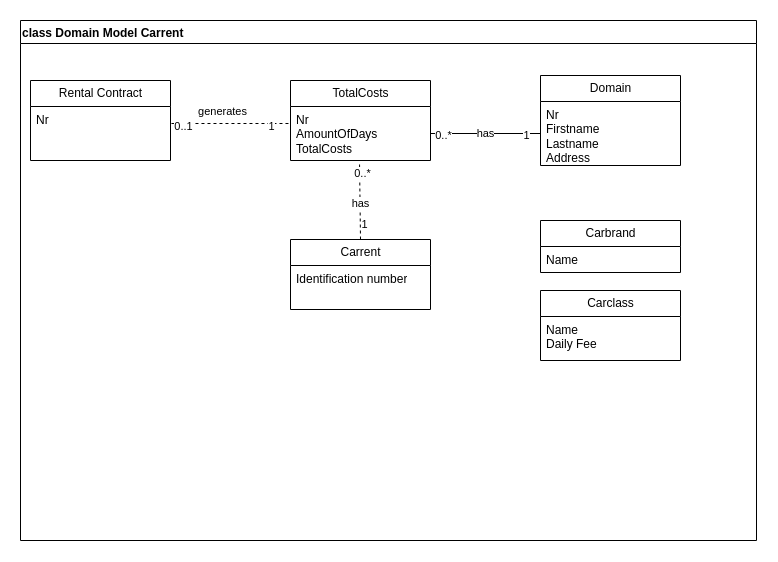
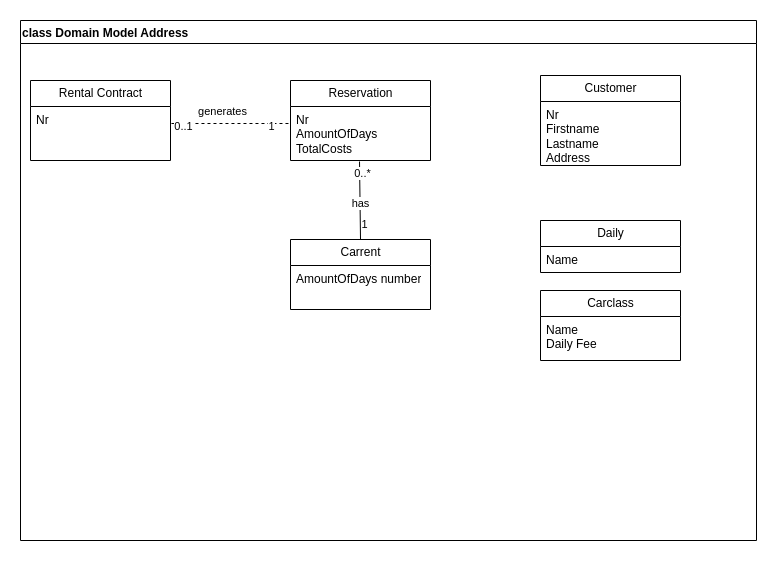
  <mxCell id="0" />
  <mxCell id="1" parent="0" />
- <mxCell id="2" value="class Domain Model Carrent" style="swimlane;align=left;" vertex="1" parent="1"><mxGeometry x="20" y="20" width="736" height="520" as="geometry"><mxRectangle x="160" y="130" width="200" height="30" as="alternateBounds" /></mxGeometry></mxCell>
+ <mxCell id="2" value="class Domain Model Address" style="swimlane;align=left;" vertex="1" parent="1"><mxGeometry x="20" y="20" width="736" height="520" as="geometry"><mxRectangle x="160" y="130" width="200" height="30" as="alternateBounds" /></mxGeometry></mxCell>
  <mxCell id="3" value="Carclass" style="swimlane;fontStyle=0;childLayout=stackLayout;horizontal=1;startSize=26;fillColor=none;horizontalStack=0;resizeParent=1;resizeParentMax=0;resizeLast=0;collapsible=1;marginBottom=0;html=1;" vertex="1" parent="2"><mxGeometry x="520" y="270" width="140" height="70" as="geometry" /></mxCell>
  <mxCell id="4" value="Name&lt;br&gt;Daily Fee" style="text;strokeColor=none;fillColor=none;align=left;verticalAlign=top;spacingLeft=4;spacingRight=4;overflow=hidden;rotatable=0;points=[[0,0.5],[1,0.5]];portConstraint=eastwest;whiteSpace=wrap;html=1;" vertex="1" parent="3"><mxGeometry y="26" width="140" height="44" as="geometry" /></mxCell>
- <mxCell id="5" value="Domain" style="swimlane;fontStyle=0;childLayout=stackLayout;horizontal=1;startSize=26;fillColor=none;horizontalStack=0;resizeParent=1;resizeParentMax=0;resizeLast=0;collapsible=1;marginBottom=0;html=1;" vertex="1" parent="2"><mxGeometry x="520" y="55" width="140" height="90" as="geometry" /></mxCell>
+ <mxCell id="5" value="Customer" style="swimlane;fontStyle=0;childLayout=stackLayout;horizontal=1;startSize=26;fillColor=none;horizontalStack=0;resizeParent=1;resizeParentMax=0;resizeLast=0;collapsible=1;marginBottom=0;html=1;" vertex="1" parent="2"><mxGeometry x="520" y="55" width="140" height="90" as="geometry" /></mxCell>
  <mxCell id="6" value="Nr&lt;br&gt;Firstname&lt;br&gt;Lastname&lt;br&gt;Address" style="text;strokeColor=none;fillColor=none;align=left;verticalAlign=top;spacingLeft=4;spacingRight=4;overflow=hidden;rotatable=0;points=[[0,0.5],[1,0.5]];portConstraint=eastwest;whiteSpace=wrap;html=1;" vertex="1" parent="5"><mxGeometry y="26" width="140" height="64" as="geometry" /></mxCell>
- <mxCell id="7" value="TotalCosts" style="swimlane;fontStyle=0;childLayout=stackLayout;horizontal=1;startSize=26;fillColor=none;horizontalStack=0;resizeParent=1;resizeParentMax=0;resizeLast=0;collapsible=1;marginBottom=0;html=1;" vertex="1" parent="2"><mxGeometry x="270" y="60" width="140" height="80" as="geometry" /></mxCell>
+ <mxCell id="7" value="Reservation" style="swimlane;fontStyle=0;childLayout=stackLayout;horizontal=1;startSize=26;fillColor=none;horizontalStack=0;resizeParent=1;resizeParentMax=0;resizeLast=0;collapsible=1;marginBottom=0;html=1;" vertex="1" parent="2"><mxGeometry x="270" y="60" width="140" height="80" as="geometry" /></mxCell>
  <mxCell id="8" value="Nr&lt;br&gt;AmountOfDays&lt;br&gt;TotalCosts" style="text;strokeColor=none;fillColor=none;align=left;verticalAlign=top;spacingLeft=4;spacingRight=4;overflow=hidden;rotatable=0;points=[[0,0.5],[1,0.5]];portConstraint=eastwest;whiteSpace=wrap;html=1;" vertex="1" parent="7"><mxGeometry y="26" width="140" height="54" as="geometry" /></mxCell>
- <mxCell id="9" value="Carbrand" style="swimlane;fontStyle=0;childLayout=stackLayout;horizontal=1;startSize=26;fillColor=none;horizontalStack=0;resizeParent=1;resizeParentMax=0;resizeLast=0;collapsible=1;marginBottom=0;html=1;" vertex="1" parent="2"><mxGeometry x="520" y="200" width="140" height="52" as="geometry" /></mxCell>
+ <mxCell id="9" value="Daily" style="swimlane;fontStyle=0;childLayout=stackLayout;horizontal=1;startSize=26;fillColor=none;horizontalStack=0;resizeParent=1;resizeParentMax=0;resizeLast=0;collapsible=1;marginBottom=0;html=1;" vertex="1" parent="2"><mxGeometry x="520" y="200" width="140" height="52" as="geometry" /></mxCell>
  <mxCell id="10" value="Name" style="text;strokeColor=none;fillColor=none;align=left;verticalAlign=top;spacingLeft=4;spacingRight=4;overflow=hidden;rotatable=0;points=[[0,0.5],[1,0.5]];portConstraint=eastwest;whiteSpace=wrap;html=1;" vertex="1" parent="9"><mxGeometry y="26" width="140" height="26" as="geometry" /></mxCell>
  <mxCell id="11" value="Carrent" style="swimlane;fontStyle=0;childLayout=stackLayout;horizontal=1;startSize=26;fillColor=none;horizontalStack=0;resizeParent=1;resizeParentMax=0;resizeLast=0;collapsible=1;marginBottom=0;html=1;" vertex="1" parent="2"><mxGeometry x="270" y="219" width="140" height="70" as="geometry" /></mxCell>
- <mxCell id="12" value="Identification number" style="text;strokeColor=none;fillColor=none;align=left;verticalAlign=top;spacingLeft=4;spacingRight=4;overflow=hidden;rotatable=0;points=[[0,0.5],[1,0.5]];portConstraint=eastwest;whiteSpace=wrap;html=1;" vertex="1" parent="11"><mxGeometry y="26" width="140" height="44" as="geometry" /></mxCell>
+ <mxCell id="12" value="AmountOfDays number" style="text;strokeColor=none;fillColor=none;align=left;verticalAlign=top;spacingLeft=4;spacingRight=4;overflow=hidden;rotatable=0;points=[[0,0.5],[1,0.5]];portConstraint=eastwest;whiteSpace=wrap;html=1;" vertex="1" parent="11"><mxGeometry y="26" width="140" height="44" as="geometry" /></mxCell>
  <mxCell id="13" value="Rental Contract" style="swimlane;fontStyle=0;childLayout=stackLayout;horizontal=1;startSize=26;fillColor=none;horizontalStack=0;resizeParent=1;resizeParentMax=0;resizeLast=0;collapsible=1;marginBottom=0;html=1;" vertex="1" parent="2"><mxGeometry x="10" y="60" width="140" height="80" as="geometry" /></mxCell>
  <mxCell id="14" value="Nr" style="text;strokeColor=none;fillColor=none;align=left;verticalAlign=top;spacingLeft=4;spacingRight=4;overflow=hidden;rotatable=0;points=[[0,0.5],[1,0.5]];portConstraint=eastwest;whiteSpace=wrap;html=1;" vertex="1" parent="13"><mxGeometry y="26" width="140" height="54" as="geometry" /></mxCell>
- <mxCell id="15" value="has" style="endArrow=none;html=1;rounded=0;entryX=0;entryY=0.5;entryDx=0;entryDy=0;exitX=1;exitY=0.5;exitDx=0;exitDy=0;" edge="1" parent="2" source="8" target="6"><mxGeometry width="50" height="50" relative="1" as="geometry"><mxPoint x="300" y="380" as="sourcePoint" /><mxPoint x="350" y="330" as="targetPoint" /></mxGeometry></mxCell>
- <mxCell id="16" value="0..*" style="edgeLabel;html=1;align=center;verticalAlign=middle;resizable=0;points=[];" vertex="1" connectable="0" parent="15"><mxGeometry x="-0.782" y="-1" relative="1" as="geometry"><mxPoint as="offset" /></mxGeometry></mxCell>
- <mxCell id="17" value="1" style="edgeLabel;html=1;align=center;verticalAlign=middle;resizable=0;points=[];" vertex="1" connectable="0" parent="15"><mxGeometry x="0.727" y="-1" relative="1" as="geometry"><mxPoint as="offset" /></mxGeometry></mxCell>
- <mxCell id="18" value="" style="endArrow=none;html=1;rounded=0;entryX=0.493;entryY=1.019;entryDx=0;entryDy=0;entryPerimeter=0;exitX=0.5;exitY=0;exitDx=0;exitDy=0;dashed=1;" edge="1" parent="2" source="11" target="8"><mxGeometry width="50" height="50" relative="1" as="geometry"><mxPoint x="300" y="380" as="sourcePoint" /><mxPoint x="350" y="330" as="targetPoint" /></mxGeometry></mxCell>
+ <mxCell id="18" value="" style="endArrow=none;html=1;rounded=0;entryX=0.493;entryY=1.019;entryDx=0;entryDy=0;entryPerimeter=0;exitX=0.5;exitY=0;exitDx=0;exitDy=0;" edge="1" parent="2" source="11" target="8"><mxGeometry width="50" height="50" relative="1" as="geometry"><mxPoint x="300" y="380" as="sourcePoint" /><mxPoint x="350" y="330" as="targetPoint" /></mxGeometry></mxCell>
  <mxCell id="19" value="0..*" style="edgeLabel;html=1;align=center;verticalAlign=middle;resizable=0;points=[];" vertex="1" connectable="0" parent="18"><mxGeometry x="0.692" y="-2" relative="1" as="geometry"><mxPoint as="offset" /></mxGeometry></mxCell>
  <mxCell id="20" value="1" style="edgeLabel;html=1;align=center;verticalAlign=middle;resizable=0;points=[];" vertex="1" connectable="0" parent="18"><mxGeometry x="-0.617" y="-4" relative="1" as="geometry"><mxPoint as="offset" /></mxGeometry></mxCell>
  <mxCell id="21" value="has" style="edgeLabel;html=1;align=center;verticalAlign=middle;resizable=0;points=[];" vertex="1" connectable="0" parent="18"><mxGeometry x="-0.048" y="10" relative="1" as="geometry"><mxPoint x="10" as="offset" /></mxGeometry></mxCell>
  <mxCell id="22" value="" style="endArrow=none;html=1;rounded=0;entryX=-0.007;entryY=0.315;entryDx=0;entryDy=0;exitX=1.007;exitY=0.315;exitDx=0;exitDy=0;exitPerimeter=0;entryPerimeter=0;dashed=1;" edge="1" parent="2" source="14" target="8"><mxGeometry width="50" height="50" relative="1" as="geometry"><mxPoint x="160" y="190" as="sourcePoint" /><mxPoint x="350" y="330" as="targetPoint" /><Array as="points" /></mxGeometry></mxCell>
  <mxCell id="23" value="0..1" style="edgeLabel;html=1;align=center;verticalAlign=middle;resizable=0;points=[];" vertex="1" connectable="0" parent="22"><mxGeometry x="-0.796" y="-2" relative="1" as="geometry"><mxPoint as="offset" /></mxGeometry></mxCell>
  <mxCell id="24" value="1" style="edgeLabel;html=1;align=center;verticalAlign=middle;resizable=0;points=[];" vertex="1" connectable="0" parent="22"><mxGeometry x="0.694" y="-2" relative="1" as="geometry"><mxPoint as="offset" /></mxGeometry></mxCell>
  <mxCell id="25" value="generates" style="edgeLabel;html=1;align=center;verticalAlign=middle;resizable=0;points=[];" vertex="1" connectable="0" parent="22"><mxGeometry x="-0.143" relative="1" as="geometry"><mxPoint y="-13" as="offset" /></mxGeometry></mxCell>
